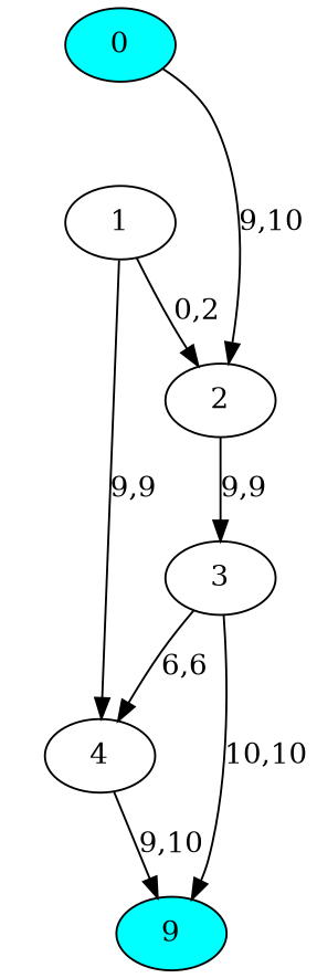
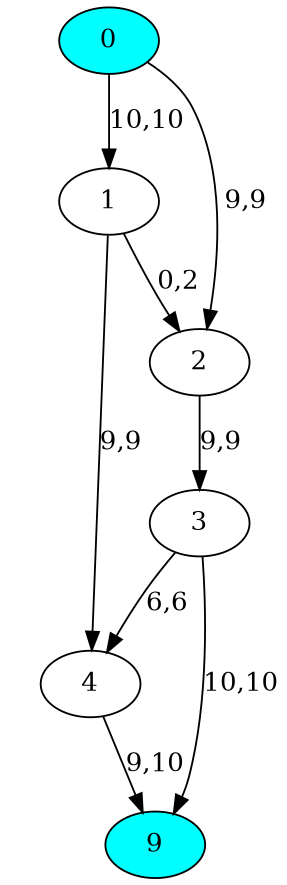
  digraph {
    0 [fillcolor=aqua style=filled]
    1
    2
    4
    3
    n6 [fillcolor=aqua label=9 style=filled]
-   0 -> 2 [label="9,10"]
+   0 -> 1 [label="10,10"]
+   0 -> 2 [label="9,9"]
    0 -> 4 [style=invis]
    1 -> 2 [label="0,2"]
    1 -> 4 [label="9,9"]
    2 -> 3 [label="9,9"]
    4 -> n6 [label="9,10"]
    3 -> 4 [label="6,6"]
    3 -> n6 [label="10,10"]
  }
